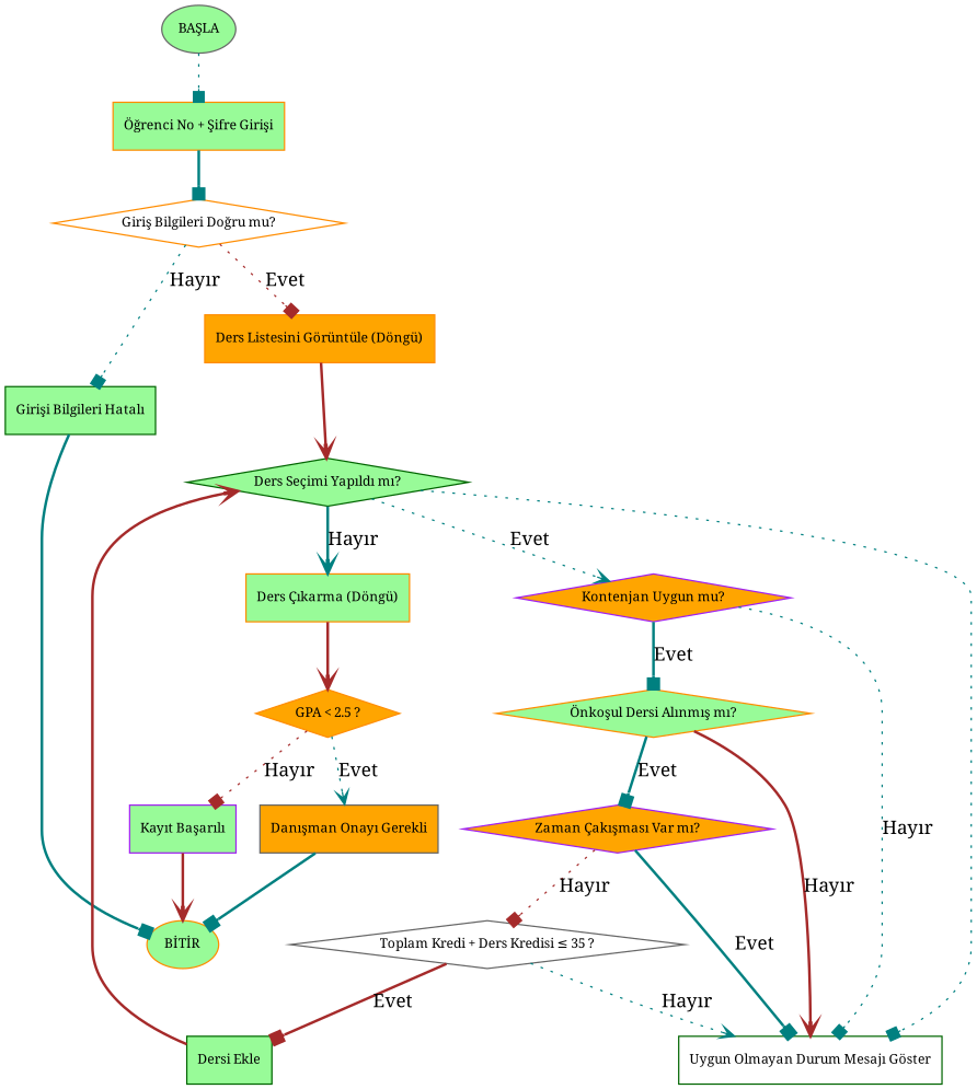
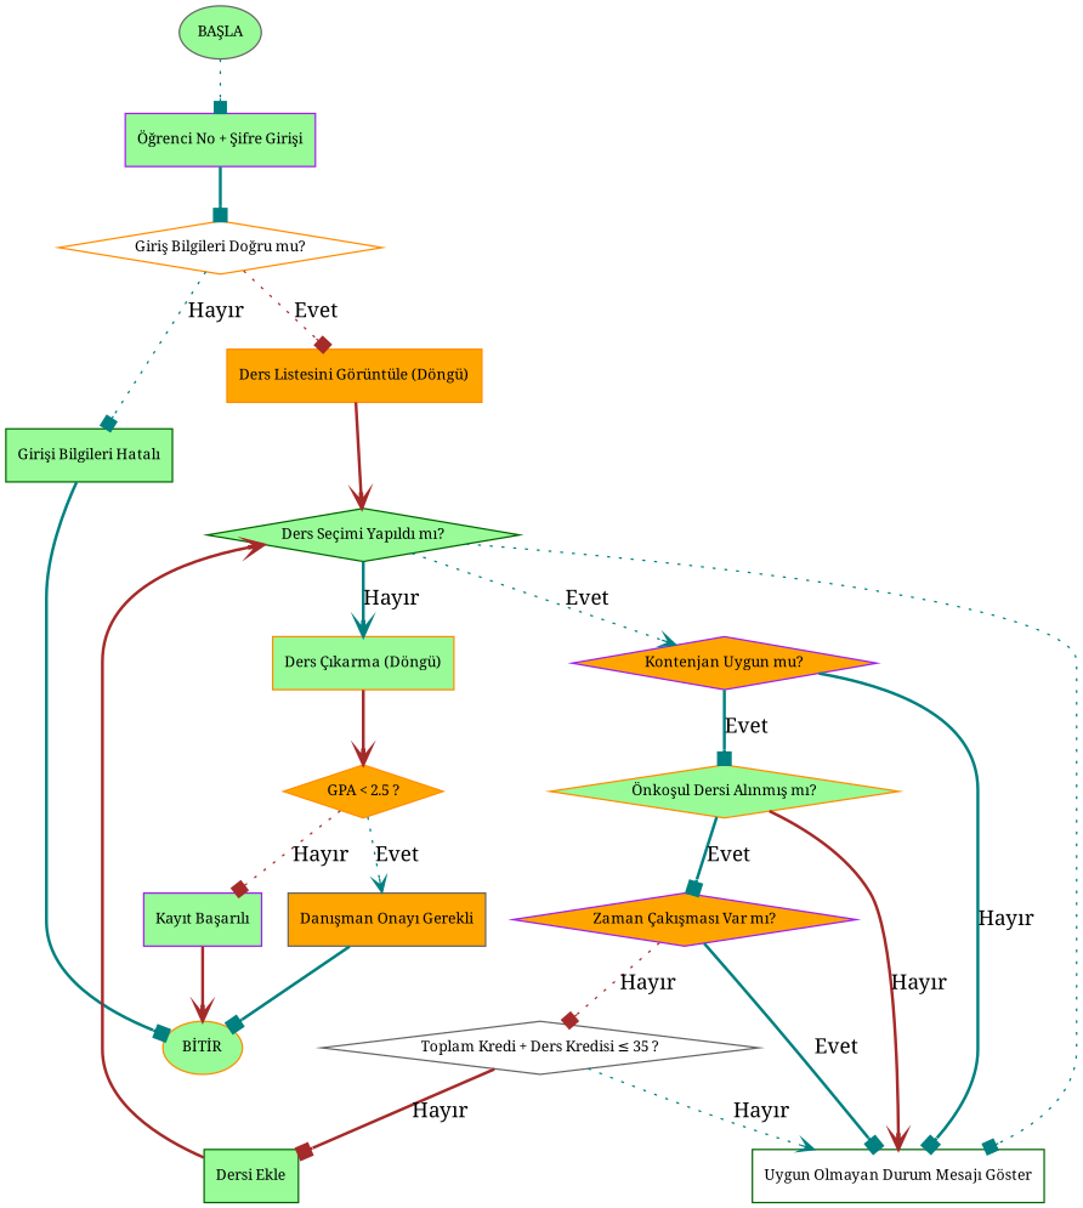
  digraph {
    fontname="Noto Serif"
    rankdir=TB
    node [color=darkorange fillcolor=palegreen fontname="Noto Serif" fontsize=10 shape=rectangle style=filled]
    edge [arrowhead=box color=teal fontname="Noto Serif" style=bold]
    n1 [color=gray40 label="BAŞLA" shape=ellipse]
-   n2 [label="Öğrenci No + Şifre Girişi"]
+   n2 [color=purple label="Öğrenci No + Şifre Girişi"]
    n3 [fillcolor=white label="Giriş Bilgileri Doğru mu?" shape=diamond]
    n4 [fillcolor=orange label="Ders Listesini Görüntüle (Döngü)"]
    n5 [color=darkgreen label="Girişi Bilgileri Hatalı"]
    n6 [color=darkgreen label="Ders Seçimi Yapıldı mı?" shape=diamond]
    n7 [label="BİTİR" shape=ellipse]
    n8 [color=purple fillcolor=orange label="Kontenjan Uygun mu?" shape=diamond]
    n9 [label="Ders Çıkarma (Döngü)"]
    n10 [color=darkgreen fillcolor=white label="Uygun Olmayan Durum Mesajı Göster"]
    n11 [label="Önkoşul Dersi Alınmış mı?" shape=diamond]
    n12 [fillcolor=orange label="GPA < 2.5 ?" shape=diamond]
    n13 [color=purple fillcolor=orange label="Zaman Çakışması Var mı?" shape=diamond]
    n14 [color=gray40 fillcolor=white label="Toplam Kredi + Ders Kredisi ≤ 35 ?" shape=diamond]
    n15 [color=darkgreen label="Dersi Ekle"]
    n16 [color=gray40 fillcolor=orange label="Danışman Onayı Gerekli"]
    n17 [color=purple label="Kayıt Başarılı"]
    n1 -> n2 [style=dotted]
    n2 -> n3
    n3 -> n4 [color=brown label=Evet style=dotted]
    n3 -> n5 [label="Hayır" style=dotted]
    n4 -> n6 [arrowhead=vee color=brown]
    n5 -> n7
    n6 -> n8 [arrowhead=vee label=Evet style=dotted]
    n6 -> n9 [arrowhead=vee label="Hayır"]
    n6 -> n10 [style=dotted]
-   n8 -> n10 [label="Hayır" style=dotted]
+   n8 -> n10 [label="Hayır"]
    n8 -> n11 [label=Evet]
    n9 -> n12 [arrowhead=vee color=brown]
    n11 -> n10 [arrowhead=vee color=brown label="Hayır"]
    n11 -> n13 [label=Evet]
    n12 -> n16 [arrowhead=vee label=Evet style=dotted]
    n12 -> n17 [color=brown label="Hayır" style=dotted]
    n13 -> n10 [label=Evet]
    n13 -> n14 [color=brown label="Hayır" style=dotted]
    n14 -> n10 [arrowhead=vee label="Hayır" style=dotted]
-   n14 -> n15 [color=brown label=Evet]
+   n14 -> n15 [color=brown label="Hayır"]
    n15 -> n6 [arrowhead=vee color=brown]
    n16 -> n7
    n17 -> n7 [arrowhead=vee color=brown]
  }
